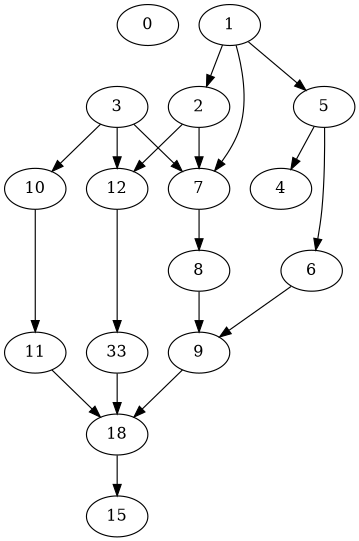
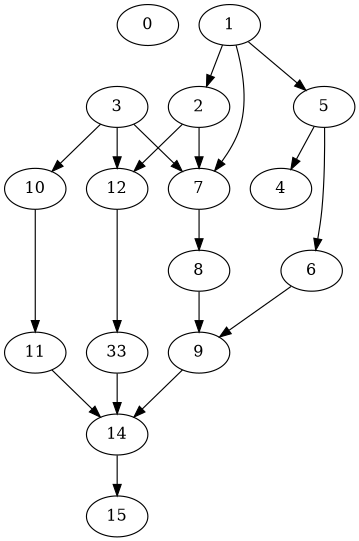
  digraph {
    edge [weight=1]
    0
    1
    2
    5
    7
    12
    4
    6
    8
    n10 [label=33]
    3
    10
    11
    9
-   14 [label=18]
+   14
    15
    1 -> 2 [weight=1.5]
    1 -> 5
    1 -> 7 [weight=0.5]
    2 -> 7 [weight=2.5]
    2 -> 12
    5 -> 4
    5 -> 6
    7 -> 8
    12 -> n10
    6 -> 9
    8 -> 9
    n10 -> 14
    3 -> 7
    3 -> 12
    3 -> 10
    10 -> 11
    11 -> 14
    9 -> 14
    14 -> 15
  }
